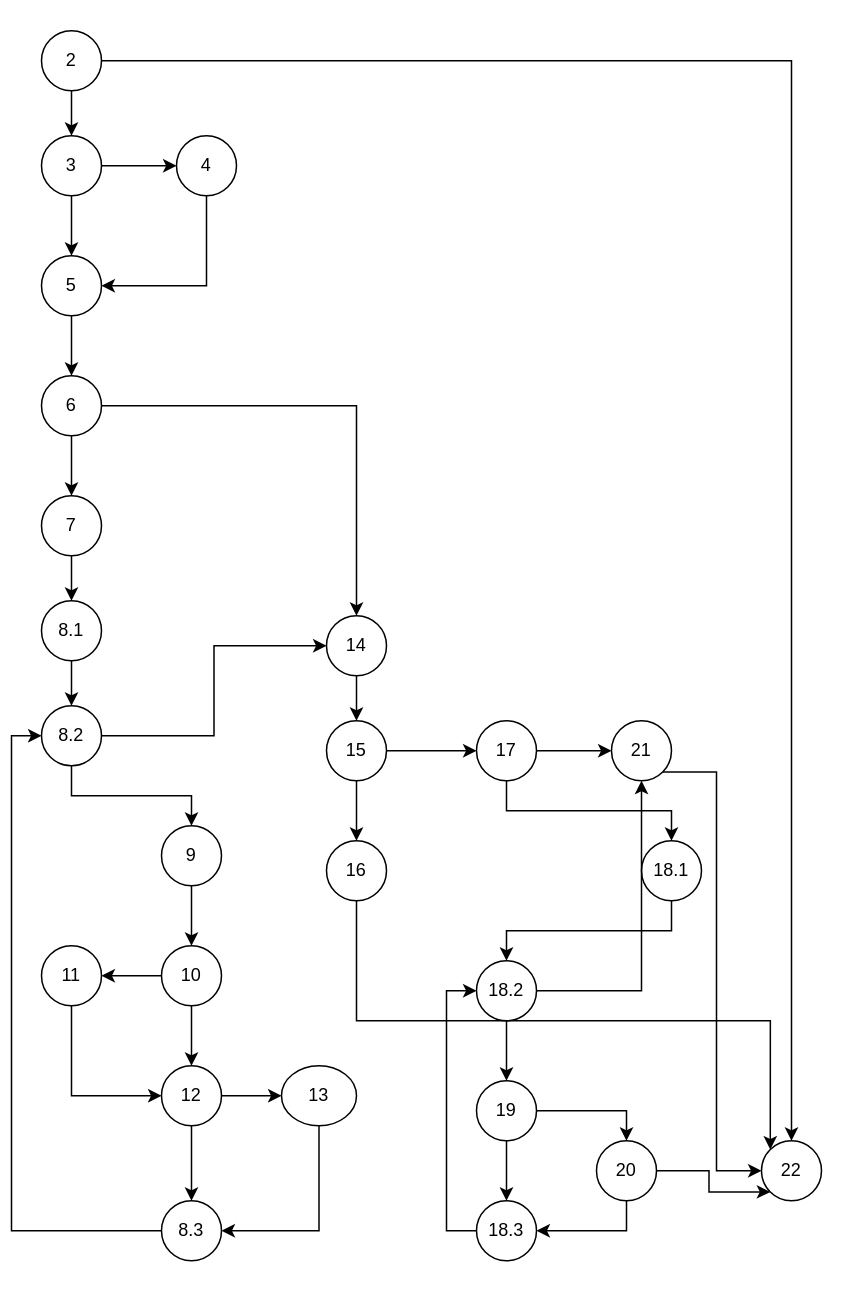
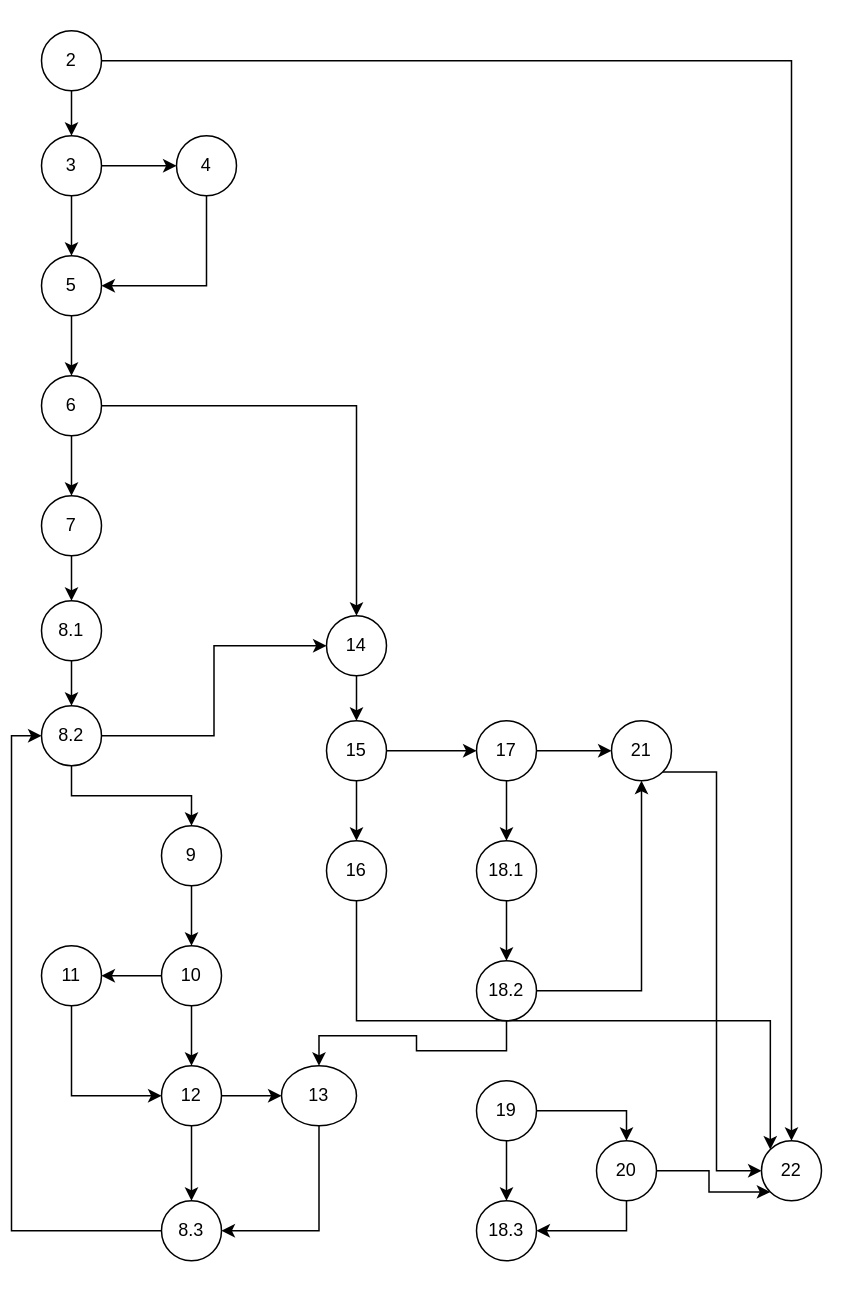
  <mxCell id="0" />
  <mxCell id="1" parent="0" />
  <mxCell id="2" style="edgeStyle=orthogonalEdgeStyle;rounded=0;orthogonalLoop=1;jettySize=auto;html=1;exitX=0.5;exitY=1;exitDx=0;exitDy=0;entryX=0.5;entryY=0;entryDx=0;entryDy=0;" edge="1" parent="1" source="4" target="7"><mxGeometry relative="1" as="geometry" /></mxCell>
  <mxCell id="3" style="edgeStyle=orthogonalEdgeStyle;rounded=0;orthogonalLoop=1;jettySize=auto;html=1;exitX=1;exitY=0.5;exitDx=0;exitDy=0;" edge="1" parent="1" source="4" target="61"><mxGeometry relative="1" as="geometry" /></mxCell>
  <mxCell id="4" value="2" style="ellipse;whiteSpace=wrap;html=1;aspect=fixed;" vertex="1" parent="1"><mxGeometry x="20" y="20" width="40" height="40" as="geometry" /></mxCell>
  <mxCell id="5" style="edgeStyle=orthogonalEdgeStyle;rounded=0;orthogonalLoop=1;jettySize=auto;html=1;exitX=1;exitY=0.5;exitDx=0;exitDy=0;entryX=0;entryY=0.5;entryDx=0;entryDy=0;" edge="1" parent="1" source="7" target="9"><mxGeometry relative="1" as="geometry" /></mxCell>
  <mxCell id="6" style="edgeStyle=orthogonalEdgeStyle;rounded=0;orthogonalLoop=1;jettySize=auto;html=1;exitX=0.5;exitY=1;exitDx=0;exitDy=0;entryX=0.5;entryY=0;entryDx=0;entryDy=0;" edge="1" parent="1" source="7" target="11"><mxGeometry relative="1" as="geometry" /></mxCell>
  <mxCell id="7" value="3" style="ellipse;whiteSpace=wrap;html=1;aspect=fixed;" vertex="1" parent="1"><mxGeometry x="20" y="90" width="40" height="40" as="geometry" /></mxCell>
  <mxCell id="8" style="edgeStyle=orthogonalEdgeStyle;rounded=0;orthogonalLoop=1;jettySize=auto;html=1;exitX=0.5;exitY=1;exitDx=0;exitDy=0;entryX=1;entryY=0.5;entryDx=0;entryDy=0;" edge="1" parent="1" source="9" target="11"><mxGeometry relative="1" as="geometry" /></mxCell>
  <mxCell id="9" value="4" style="ellipse;whiteSpace=wrap;html=1;aspect=fixed;" vertex="1" parent="1"><mxGeometry x="110" y="90" width="40" height="40" as="geometry" /></mxCell>
  <mxCell id="10" style="edgeStyle=orthogonalEdgeStyle;rounded=0;orthogonalLoop=1;jettySize=auto;html=1;exitX=0.5;exitY=1;exitDx=0;exitDy=0;entryX=0.5;entryY=0;entryDx=0;entryDy=0;" edge="1" parent="1" source="11" target="14"><mxGeometry relative="1" as="geometry" /></mxCell>
  <mxCell id="11" value="5" style="ellipse;whiteSpace=wrap;html=1;aspect=fixed;" vertex="1" parent="1"><mxGeometry x="20" y="170" width="40" height="40" as="geometry" /></mxCell>
  <mxCell id="12" style="edgeStyle=orthogonalEdgeStyle;rounded=0;orthogonalLoop=1;jettySize=auto;html=1;exitX=0.5;exitY=1;exitDx=0;exitDy=0;entryX=0.5;entryY=0;entryDx=0;entryDy=0;" edge="1" parent="1" source="14" target="16"><mxGeometry relative="1" as="geometry" /></mxCell>
  <mxCell id="13" style="edgeStyle=orthogonalEdgeStyle;rounded=0;orthogonalLoop=1;jettySize=auto;html=1;exitX=1;exitY=0.5;exitDx=0;exitDy=0;entryX=0.5;entryY=0;entryDx=0;entryDy=0;" edge="1" parent="1" source="14" target="25"><mxGeometry relative="1" as="geometry" /></mxCell>
  <mxCell id="14" value="6" style="ellipse;whiteSpace=wrap;html=1;aspect=fixed;" vertex="1" parent="1"><mxGeometry x="20" y="250" width="40" height="40" as="geometry" /></mxCell>
  <mxCell id="15" style="edgeStyle=orthogonalEdgeStyle;rounded=0;orthogonalLoop=1;jettySize=auto;html=1;exitX=0.5;exitY=1;exitDx=0;exitDy=0;entryX=0.5;entryY=0;entryDx=0;entryDy=0;" edge="1" parent="1" source="16" target="18"><mxGeometry relative="1" as="geometry" /></mxCell>
  <mxCell id="16" value="7" style="ellipse;whiteSpace=wrap;html=1;aspect=fixed;" vertex="1" parent="1"><mxGeometry x="20" y="330" width="40" height="40" as="geometry" /></mxCell>
  <mxCell id="17" style="edgeStyle=orthogonalEdgeStyle;rounded=0;orthogonalLoop=1;jettySize=auto;html=1;exitX=0.5;exitY=1;exitDx=0;exitDy=0;entryX=0.5;entryY=0;entryDx=0;entryDy=0;" edge="1" parent="1" source="18" target="21"><mxGeometry relative="1" as="geometry" /></mxCell>
  <mxCell id="18" value="8.1&lt;br&gt;" style="ellipse;whiteSpace=wrap;html=1;aspect=fixed;" vertex="1" parent="1"><mxGeometry x="20" y="400" width="40" height="40" as="geometry" /></mxCell>
  <mxCell id="19" style="edgeStyle=orthogonalEdgeStyle;rounded=0;orthogonalLoop=1;jettySize=auto;html=1;exitX=0.5;exitY=1;exitDx=0;exitDy=0;entryX=0.5;entryY=0;entryDx=0;entryDy=0;" edge="1" parent="1" source="21" target="23"><mxGeometry relative="1" as="geometry" /></mxCell>
  <mxCell id="20" style="edgeStyle=orthogonalEdgeStyle;rounded=0;orthogonalLoop=1;jettySize=auto;html=1;exitX=1;exitY=0.5;exitDx=0;exitDy=0;entryX=0;entryY=0.5;entryDx=0;entryDy=0;" edge="1" parent="1" source="21" target="25"><mxGeometry relative="1" as="geometry" /></mxCell>
  <mxCell id="21" value="8.2" style="ellipse;whiteSpace=wrap;html=1;aspect=fixed;" vertex="1" parent="1"><mxGeometry x="20" y="470" width="40" height="40" as="geometry" /></mxCell>
  <mxCell id="22" style="edgeStyle=orthogonalEdgeStyle;rounded=0;orthogonalLoop=1;jettySize=auto;html=1;exitX=0.5;exitY=1;exitDx=0;exitDy=0;entryX=0.5;entryY=0;entryDx=0;entryDy=0;" edge="1" parent="1" source="23" target="28"><mxGeometry relative="1" as="geometry" /></mxCell>
  <mxCell id="23" value="9" style="ellipse;whiteSpace=wrap;html=1;aspect=fixed;" vertex="1" parent="1"><mxGeometry x="100" y="550" width="40" height="40" as="geometry" /></mxCell>
  <mxCell id="24" style="edgeStyle=orthogonalEdgeStyle;rounded=0;orthogonalLoop=1;jettySize=auto;html=1;exitX=0.5;exitY=1;exitDx=0;exitDy=0;entryX=0.5;entryY=0;entryDx=0;entryDy=0;" edge="1" parent="1" source="25" target="33"><mxGeometry relative="1" as="geometry" /></mxCell>
  <mxCell id="25" value="14&lt;br&gt;" style="ellipse;whiteSpace=wrap;html=1;aspect=fixed;" vertex="1" parent="1"><mxGeometry x="210" y="410" width="40" height="40" as="geometry" /></mxCell>
  <mxCell id="26" style="edgeStyle=orthogonalEdgeStyle;rounded=0;orthogonalLoop=1;jettySize=auto;html=1;exitX=0;exitY=0.5;exitDx=0;exitDy=0;entryX=1;entryY=0.5;entryDx=0;entryDy=0;" edge="1" parent="1" source="28" target="30"><mxGeometry relative="1" as="geometry" /></mxCell>
  <mxCell id="27" style="edgeStyle=orthogonalEdgeStyle;rounded=0;orthogonalLoop=1;jettySize=auto;html=1;exitX=0.5;exitY=1;exitDx=0;exitDy=0;entryX=0.5;entryY=0;entryDx=0;entryDy=0;" edge="1" parent="1" source="28" target="38"><mxGeometry relative="1" as="geometry" /></mxCell>
  <mxCell id="28" value="10&lt;br&gt;" style="ellipse;whiteSpace=wrap;html=1;aspect=fixed;" vertex="1" parent="1"><mxGeometry x="100" y="630" width="40" height="40" as="geometry" /></mxCell>
  <mxCell id="29" style="edgeStyle=orthogonalEdgeStyle;rounded=0;orthogonalLoop=1;jettySize=auto;html=1;exitX=0.5;exitY=1;exitDx=0;exitDy=0;entryX=0;entryY=0.5;entryDx=0;entryDy=0;" edge="1" parent="1" source="30" target="38"><mxGeometry relative="1" as="geometry" /></mxCell>
  <mxCell id="30" value="11" style="ellipse;whiteSpace=wrap;html=1;aspect=fixed;" vertex="1" parent="1"><mxGeometry x="20" y="630" width="40" height="40" as="geometry" /></mxCell>
  <mxCell id="31" style="edgeStyle=orthogonalEdgeStyle;rounded=0;orthogonalLoop=1;jettySize=auto;html=1;exitX=0.5;exitY=1;exitDx=0;exitDy=0;entryX=0.5;entryY=0;entryDx=0;entryDy=0;" edge="1" parent="1" source="33" target="35"><mxGeometry relative="1" as="geometry" /></mxCell>
  <mxCell id="32" style="edgeStyle=orthogonalEdgeStyle;rounded=0;orthogonalLoop=1;jettySize=auto;html=1;exitX=1;exitY=0.5;exitDx=0;exitDy=0;" edge="1" parent="1" source="33" target="45"><mxGeometry relative="1" as="geometry" /></mxCell>
  <mxCell id="33" value="15" style="ellipse;whiteSpace=wrap;html=1;aspect=fixed;" vertex="1" parent="1"><mxGeometry x="210" y="480" width="40" height="40" as="geometry" /></mxCell>
  <mxCell id="34" style="edgeStyle=orthogonalEdgeStyle;rounded=0;orthogonalLoop=1;jettySize=auto;html=1;exitX=0.5;exitY=1;exitDx=0;exitDy=0;entryX=0;entryY=0;entryDx=0;entryDy=0;" edge="1" parent="1" source="35" target="61"><mxGeometry relative="1" as="geometry" /></mxCell>
  <mxCell id="35" value="16&lt;br&gt;" style="ellipse;whiteSpace=wrap;html=1;aspect=fixed;" vertex="1" parent="1"><mxGeometry x="210" y="560" width="40" height="40" as="geometry" /></mxCell>
  <mxCell id="36" style="edgeStyle=orthogonalEdgeStyle;rounded=0;orthogonalLoop=1;jettySize=auto;html=1;exitX=1;exitY=0.5;exitDx=0;exitDy=0;entryX=0;entryY=0.5;entryDx=0;entryDy=0;" edge="1" parent="1" source="38" target="40"><mxGeometry relative="1" as="geometry" /></mxCell>
  <mxCell id="37" style="edgeStyle=orthogonalEdgeStyle;rounded=0;orthogonalLoop=1;jettySize=auto;html=1;exitX=0.5;exitY=1;exitDx=0;exitDy=0;entryX=0.5;entryY=0;entryDx=0;entryDy=0;" edge="1" parent="1" source="38" target="42"><mxGeometry relative="1" as="geometry" /></mxCell>
  <mxCell id="38" value="12" style="ellipse;whiteSpace=wrap;html=1;aspect=fixed;" vertex="1" parent="1"><mxGeometry x="100" y="710" width="40" height="40" as="geometry" /></mxCell>
  <mxCell id="39" style="edgeStyle=orthogonalEdgeStyle;rounded=0;orthogonalLoop=1;jettySize=auto;html=1;exitX=0.5;exitY=1;exitDx=0;exitDy=0;entryX=1;entryY=0.5;entryDx=0;entryDy=0;" edge="1" parent="1" source="40" target="42"><mxGeometry relative="1" as="geometry" /></mxCell>
  <mxCell id="40" value="13" style="ellipse;whiteSpace=wrap;html=1;aspect=fixed;" vertex="1" parent="1"><mxGeometry x="180" y="710" width="50" height="40" as="geometry" /></mxCell>
  <mxCell id="41" style="edgeStyle=orthogonalEdgeStyle;rounded=0;orthogonalLoop=1;jettySize=auto;html=1;exitX=0;exitY=0.5;exitDx=0;exitDy=0;entryX=0;entryY=0.5;entryDx=0;entryDy=0;" edge="1" parent="1" source="42" target="21"><mxGeometry relative="1" as="geometry" /></mxCell>
  <mxCell id="42" value="8.3" style="ellipse;whiteSpace=wrap;html=1;aspect=fixed;" vertex="1" parent="1"><mxGeometry x="100" y="800" width="40" height="40" as="geometry" /></mxCell>
  <mxCell id="43" style="edgeStyle=orthogonalEdgeStyle;rounded=0;orthogonalLoop=1;jettySize=auto;html=1;exitX=1;exitY=0.5;exitDx=0;exitDy=0;entryX=0;entryY=0.5;entryDx=0;entryDy=0;" edge="1" parent="1" source="45" target="47"><mxGeometry relative="1" as="geometry" /></mxCell>
  <mxCell id="44" style="edgeStyle=orthogonalEdgeStyle;rounded=0;orthogonalLoop=1;jettySize=auto;html=1;exitX=0.5;exitY=1;exitDx=0;exitDy=0;entryX=0.5;entryY=0;entryDx=0;entryDy=0;" edge="1" parent="1" source="45" target="49"><mxGeometry relative="1" as="geometry" /></mxCell>
  <mxCell id="45" value="17" style="ellipse;whiteSpace=wrap;html=1;aspect=fixed;" vertex="1" parent="1"><mxGeometry x="310" y="480" width="40" height="40" as="geometry" /></mxCell>
  <mxCell id="46" style="edgeStyle=orthogonalEdgeStyle;rounded=0;orthogonalLoop=1;jettySize=auto;html=1;exitX=1;exitY=1;exitDx=0;exitDy=0;entryX=0;entryY=0.5;entryDx=0;entryDy=0;" edge="1" parent="1" source="47" target="61"><mxGeometry relative="1" as="geometry" /></mxCell>
  <mxCell id="47" value="21" style="ellipse;whiteSpace=wrap;html=1;aspect=fixed;" vertex="1" parent="1"><mxGeometry x="400" y="480" width="40" height="40" as="geometry" /></mxCell>
  <mxCell id="48" style="edgeStyle=orthogonalEdgeStyle;rounded=0;orthogonalLoop=1;jettySize=auto;html=1;exitX=0.5;exitY=1;exitDx=0;exitDy=0;entryX=0.5;entryY=0;entryDx=0;entryDy=0;" edge="1" parent="1" source="49" target="52"><mxGeometry relative="1" as="geometry" /></mxCell>
- <mxCell id="49" value="18.1" style="ellipse;whiteSpace=wrap;html=1;aspect=fixed;" vertex="1" parent="1"><mxGeometry x="420" y="560" width="40" height="40" as="geometry" /></mxCell>
- <mxCell id="50" style="edgeStyle=orthogonalEdgeStyle;rounded=0;orthogonalLoop=1;jettySize=auto;html=1;exitX=0.5;exitY=1;exitDx=0;exitDy=0;entryX=0.5;entryY=0;entryDx=0;entryDy=0;" edge="1" parent="1" source="52" target="55"><mxGeometry relative="1" as="geometry" /></mxCell>
+ <mxCell id="49" value="18.1" style="ellipse;whiteSpace=wrap;html=1;aspect=fixed;" vertex="1" parent="1"><mxGeometry x="310" y="560" width="40" height="40" as="geometry" /></mxCell>
+ <mxCell id="50" style="edgeStyle=orthogonalEdgeStyle;rounded=0;orthogonalLoop=1;jettySize=auto;html=1;exitX=0.5;exitY=1;exitDx=0;exitDy=0;" edge="1" parent="1" source="52" target="40"><mxGeometry relative="1" as="geometry" /></mxCell>
  <mxCell id="51" style="edgeStyle=orthogonalEdgeStyle;rounded=0;orthogonalLoop=1;jettySize=auto;html=1;exitX=1;exitY=0.5;exitDx=0;exitDy=0;entryX=0.5;entryY=1;entryDx=0;entryDy=0;" edge="1" parent="1" source="52" target="47"><mxGeometry relative="1" as="geometry" /></mxCell>
  <mxCell id="52" value="18.2" style="ellipse;whiteSpace=wrap;html=1;aspect=fixed;" vertex="1" parent="1"><mxGeometry x="310" y="640" width="40" height="40" as="geometry" /></mxCell>
  <mxCell id="53" style="edgeStyle=orthogonalEdgeStyle;rounded=0;orthogonalLoop=1;jettySize=auto;html=1;exitX=0.5;exitY=1;exitDx=0;exitDy=0;entryX=0.5;entryY=0;entryDx=0;entryDy=0;" edge="1" parent="1" source="55" target="57"><mxGeometry relative="1" as="geometry" /></mxCell>
  <mxCell id="54" style="edgeStyle=orthogonalEdgeStyle;rounded=0;orthogonalLoop=1;jettySize=auto;html=1;exitX=1;exitY=0.5;exitDx=0;exitDy=0;entryX=0.5;entryY=0;entryDx=0;entryDy=0;" edge="1" parent="1" source="55" target="60"><mxGeometry relative="1" as="geometry" /></mxCell>
  <mxCell id="55" value="19&lt;br&gt;" style="ellipse;whiteSpace=wrap;html=1;aspect=fixed;" vertex="1" parent="1"><mxGeometry x="310" y="720" width="40" height="40" as="geometry" /></mxCell>
- <mxCell id="56" style="edgeStyle=orthogonalEdgeStyle;rounded=0;orthogonalLoop=1;jettySize=auto;html=1;exitX=0;exitY=0.5;exitDx=0;exitDy=0;entryX=0;entryY=0.5;entryDx=0;entryDy=0;" edge="1" parent="1" source="57" target="52"><mxGeometry relative="1" as="geometry" /></mxCell>
  <mxCell id="57" value="18.3" style="ellipse;whiteSpace=wrap;html=1;aspect=fixed;" vertex="1" parent="1"><mxGeometry x="310" y="800" width="40" height="40" as="geometry" /></mxCell>
  <mxCell id="58" style="edgeStyle=orthogonalEdgeStyle;rounded=0;orthogonalLoop=1;jettySize=auto;html=1;exitX=0.5;exitY=1;exitDx=0;exitDy=0;entryX=1;entryY=0.5;entryDx=0;entryDy=0;" edge="1" parent="1" source="60" target="57"><mxGeometry relative="1" as="geometry" /></mxCell>
  <mxCell id="59" style="edgeStyle=orthogonalEdgeStyle;rounded=0;orthogonalLoop=1;jettySize=auto;html=1;exitX=1;exitY=0.5;exitDx=0;exitDy=0;entryX=0;entryY=1;entryDx=0;entryDy=0;" edge="1" parent="1" source="60" target="61"><mxGeometry relative="1" as="geometry" /></mxCell>
  <mxCell id="60" value="20" style="ellipse;whiteSpace=wrap;html=1;aspect=fixed;" vertex="1" parent="1"><mxGeometry x="390" y="760" width="40" height="40" as="geometry" /></mxCell>
  <mxCell id="61" value="22" style="ellipse;whiteSpace=wrap;html=1;aspect=fixed;" vertex="1" parent="1"><mxGeometry x="500" y="760" width="40" height="40" as="geometry" /></mxCell>
